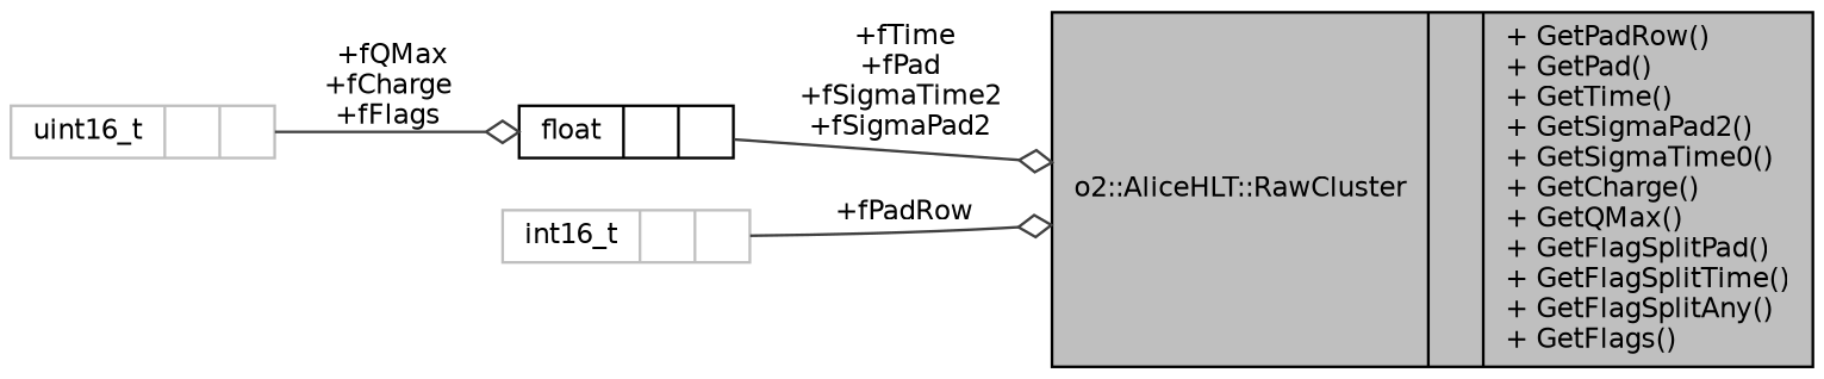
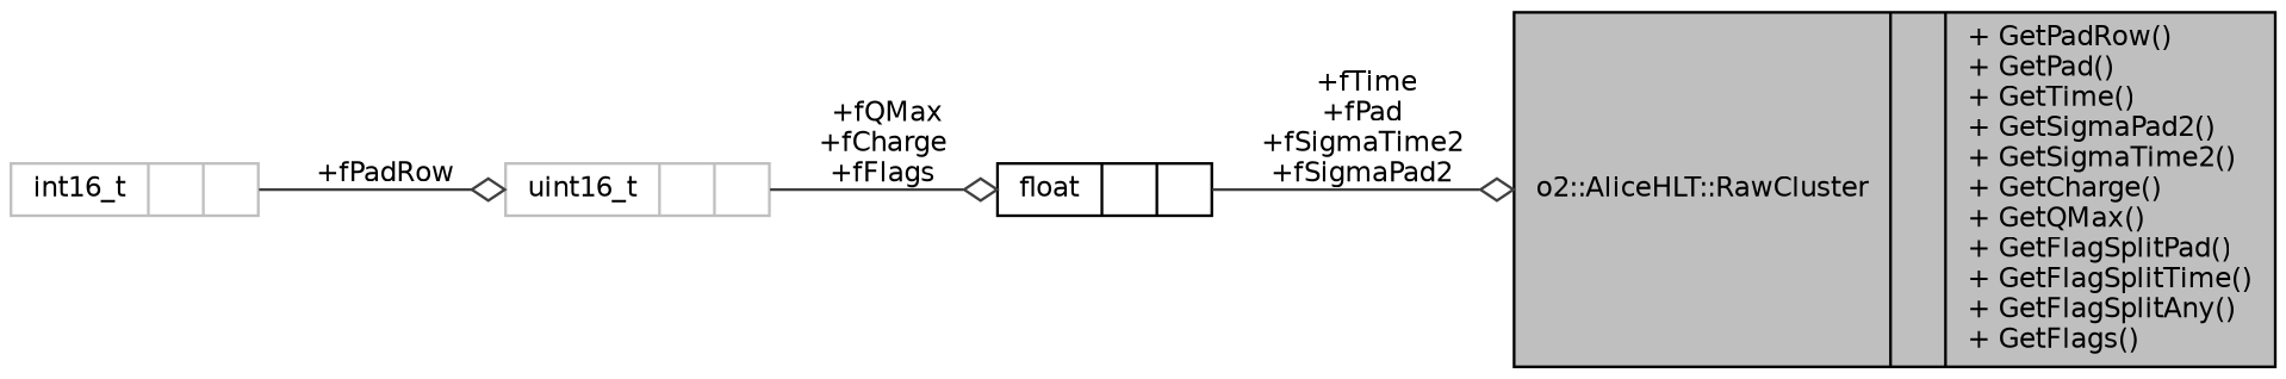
  digraph {
    rankdir=LR
    node [color=black fontname=Helvetica fontsize=10 shape=record]
    edge [arrowhead=odiamond color=grey25 fontname=Helvetica fontsize=10 labelfontname=Helvetica labelfontsize=10 style=solid]
-   n1 [fillcolor=grey75 fontcolor=black height=0.2 label="{o2::AliceHLT::RawCluster\n||+ GetPadRow()\l+ GetPad()\l+ GetTime()\l+ GetSigmaPad2()\l+ GetSigmaTime0()\l+ GetCharge()\l+ GetQMax()\l+ GetFlagSplitPad()\l+ GetFlagSplitTime()\l+ GetFlagSplitAny()\l+ GetFlags()\l}" style=filled width=0.4]
+   n1 [fillcolor=grey75 fontcolor=black height=0.2 label="{o2::AliceHLT::RawCluster\n||+ GetPadRow()\l+ GetPad()\l+ GetTime()\l+ GetSigmaPad2()\l+ GetSigmaTime2()\l+ GetCharge()\l+ GetQMax()\l+ GetFlagSplitPad()\l+ GetFlagSplitTime()\l+ GetFlagSplitAny()\l+ GetFlags()\l}" style=filled width=0.4]
    n2 [color=grey75 height=0.2 label="{uint16_t\n||}" width=0.4]
    n3 [height=0.2 label="{float\n||}" width=0.4]
    n4 [color=grey75 height=0.2 label="{int16_t\n||}" width=0.4]
    n2 -> n3 [label=" +fQMax\n+fCharge\n+fFlags"]
    n3 -> n1 [label=" +fTime\n+fPad\n+fSigmaTime2\n+fSigmaPad2"]
-   n4 -> n1 [label=" +fPadRow"]
+   n4 -> n2 [label=" +fPadRow"]
  }
